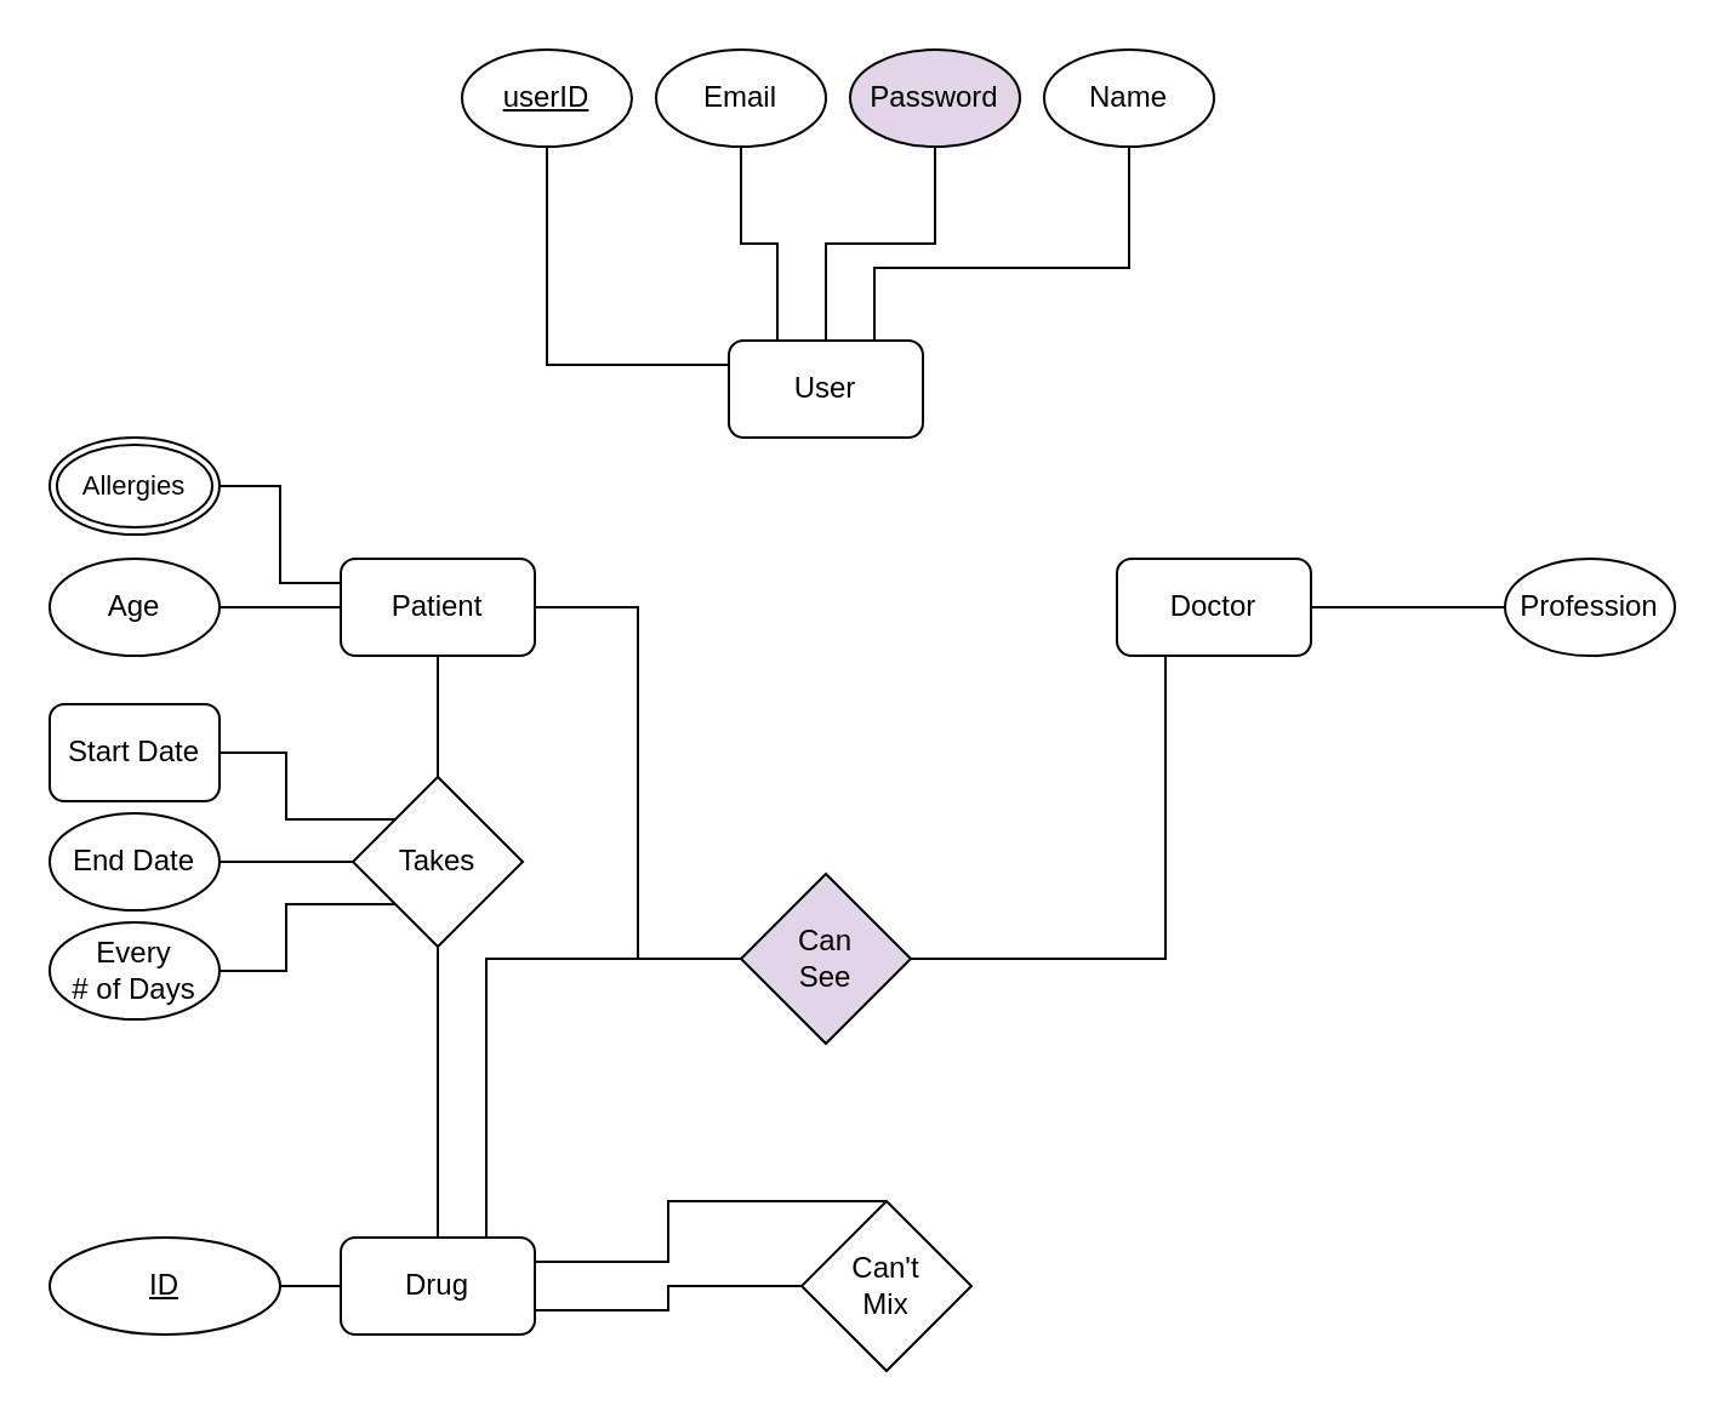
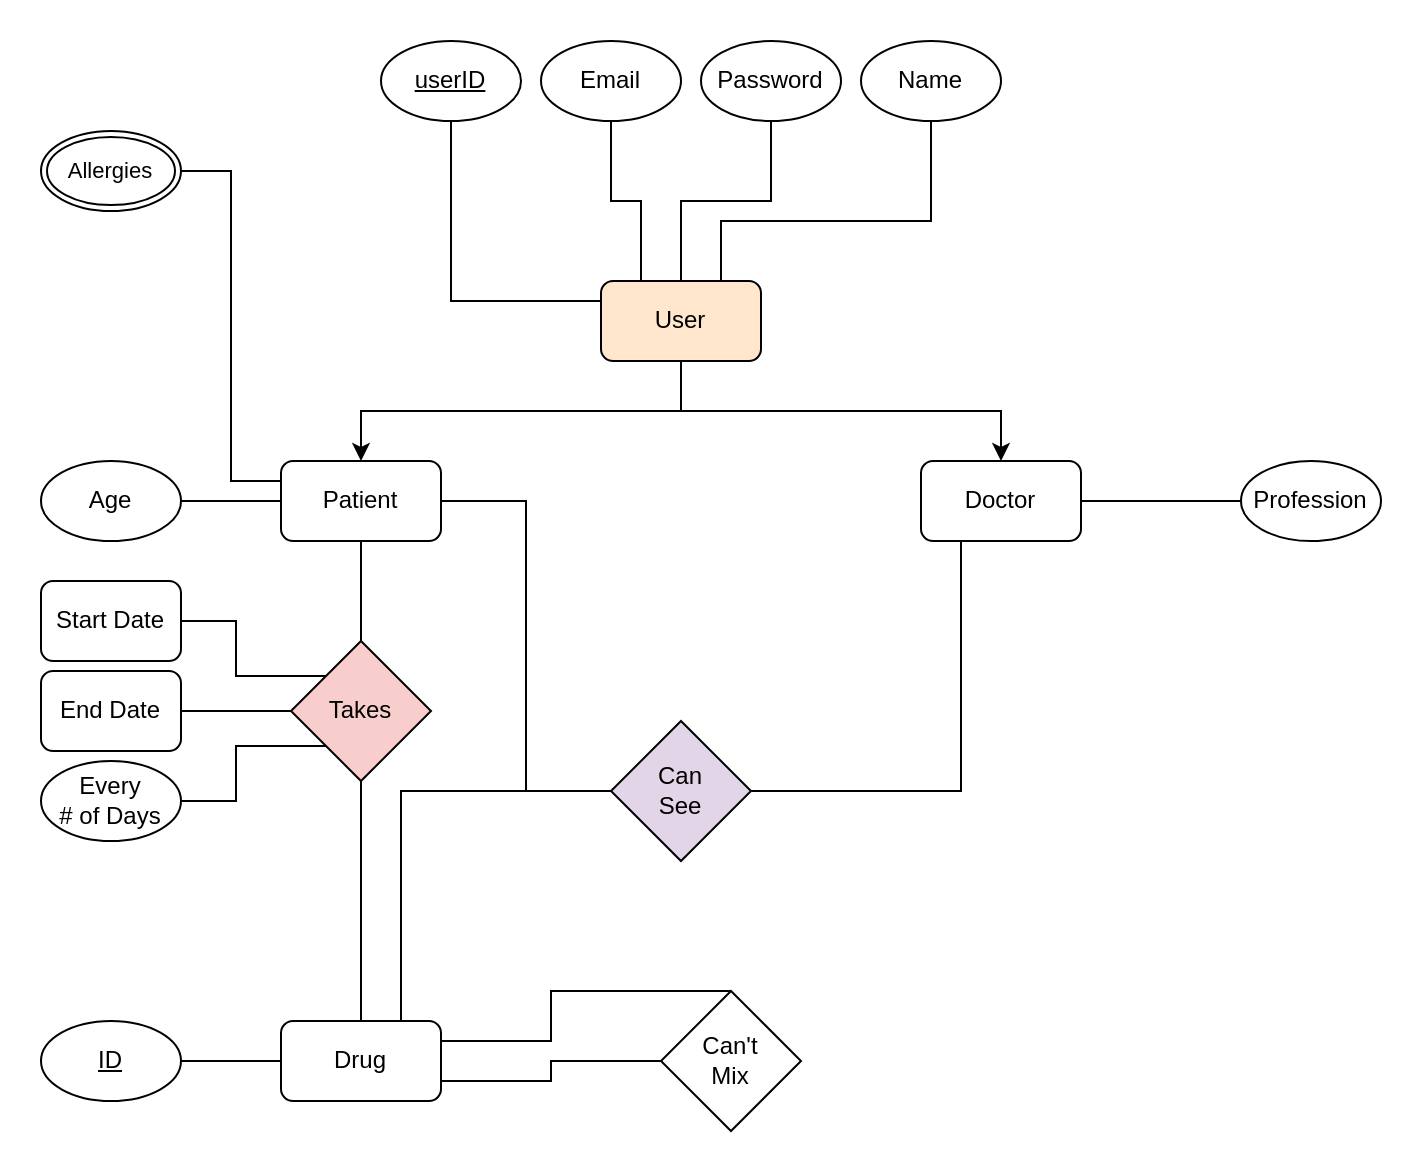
  <mxCell id="0" />
  <mxCell id="1" parent="0" />
- <mxCell id="4" value="User" style="rounded=1;whiteSpace=wrap;html=1;" vertex="1" parent="1"><mxGeometry x="300" y="140" width="80" height="40" as="geometry" /></mxCell>
+ <mxCell id="2" style="edgeStyle=orthogonalEdgeStyle;rounded=0;orthogonalLoop=1;jettySize=auto;html=1;exitX=0.5;exitY=1;exitDx=0;exitDy=0;entryX=0.5;entryY=0;entryDx=0;entryDy=0;" edge="1" parent="1" source="4" target="5"><mxGeometry relative="1" as="geometry" /></mxCell>
+ <mxCell id="3" style="edgeStyle=orthogonalEdgeStyle;rounded=0;orthogonalLoop=1;jettySize=auto;html=1;exitX=0.5;exitY=1;exitDx=0;exitDy=0;entryX=0.5;entryY=0;entryDx=0;entryDy=0;" edge="1" parent="1" source="4" target="7"><mxGeometry relative="1" as="geometry" /></mxCell>
+ <mxCell id="4" value="User" style="rounded=1;whiteSpace=wrap;html=1;fillColor=#ffe6cc;" vertex="1" parent="1"><mxGeometry x="300" y="140" width="80" height="40" as="geometry" /></mxCell>
  <mxCell id="5" value="Patient" style="rounded=1;whiteSpace=wrap;html=1;" vertex="1" parent="1"><mxGeometry x="140" y="230" width="80" height="40" as="geometry" /></mxCell>
  <mxCell id="6" style="edgeStyle=orthogonalEdgeStyle;shape=connector;rounded=0;orthogonalLoop=1;jettySize=auto;html=1;exitX=1;exitY=0.5;exitDx=0;exitDy=0;entryX=0;entryY=0.5;entryDx=0;entryDy=0;strokeColor=default;align=center;verticalAlign=middle;fontFamily=Helvetica;fontSize=11;fontColor=default;labelBackgroundColor=default;startFill=0;endArrow=none;" edge="1" parent="1" source="7" target="35"><mxGeometry relative="1" as="geometry" /></mxCell>
  <mxCell id="7" value="Doctor" style="rounded=1;whiteSpace=wrap;html=1;" vertex="1" parent="1"><mxGeometry x="460" y="230" width="80" height="40" as="geometry" /></mxCell>
  <mxCell id="8" style="edgeStyle=orthogonalEdgeStyle;shape=connector;rounded=0;orthogonalLoop=1;jettySize=auto;html=1;exitX=0.5;exitY=1;exitDx=0;exitDy=0;entryX=0;entryY=0.25;entryDx=0;entryDy=0;strokeColor=default;align=center;verticalAlign=middle;fontFamily=Helvetica;fontSize=11;fontColor=default;labelBackgroundColor=default;startFill=0;endArrow=none;" edge="1" parent="1" source="9" target="4"><mxGeometry relative="1" as="geometry" /></mxCell>
  <mxCell id="9" value="&lt;u&gt;userID&lt;/u&gt;" style="ellipse;whiteSpace=wrap;html=1;" vertex="1" parent="1"><mxGeometry x="190" y="20" width="70" height="40" as="geometry" /></mxCell>
  <mxCell id="10" style="edgeStyle=orthogonalEdgeStyle;shape=connector;rounded=0;orthogonalLoop=1;jettySize=auto;html=1;exitX=0.5;exitY=1;exitDx=0;exitDy=0;entryX=0.25;entryY=0;entryDx=0;entryDy=0;strokeColor=default;align=center;verticalAlign=middle;fontFamily=Helvetica;fontSize=11;fontColor=default;labelBackgroundColor=default;startFill=0;endArrow=none;" edge="1" parent="1" source="11" target="4"><mxGeometry relative="1" as="geometry" /></mxCell>
  <mxCell id="11" value="Email" style="ellipse;whiteSpace=wrap;html=1;" vertex="1" parent="1"><mxGeometry x="270" y="20" width="70" height="40" as="geometry" /></mxCell>
  <mxCell id="12" style="edgeStyle=orthogonalEdgeStyle;shape=connector;rounded=0;orthogonalLoop=1;jettySize=auto;html=1;exitX=0.5;exitY=1;exitDx=0;exitDy=0;entryX=0.5;entryY=0;entryDx=0;entryDy=0;strokeColor=default;align=center;verticalAlign=middle;fontFamily=Helvetica;fontSize=11;fontColor=default;labelBackgroundColor=default;startFill=0;endArrow=none;" edge="1" parent="1" source="13" target="4"><mxGeometry relative="1" as="geometry" /></mxCell>
- <mxCell id="13" value="Password" style="ellipse;whiteSpace=wrap;html=1;fillColor=#e1d5e7;" vertex="1" parent="1"><mxGeometry x="350" y="20" width="70" height="40" as="geometry" /></mxCell>
+ <mxCell id="13" value="Password" style="ellipse;whiteSpace=wrap;html=1;" vertex="1" parent="1"><mxGeometry x="350" y="20" width="70" height="40" as="geometry" /></mxCell>
  <mxCell id="14" style="edgeStyle=orthogonalEdgeStyle;shape=connector;rounded=0;orthogonalLoop=1;jettySize=auto;html=1;exitX=0.5;exitY=1;exitDx=0;exitDy=0;entryX=0.75;entryY=0;entryDx=0;entryDy=0;strokeColor=default;align=center;verticalAlign=middle;fontFamily=Helvetica;fontSize=11;fontColor=default;labelBackgroundColor=default;startFill=0;endArrow=none;" edge="1" parent="1" source="15" target="4"><mxGeometry relative="1" as="geometry"><Array as="points"><mxPoint x="465" y="110" /><mxPoint x="360" y="110" /></Array></mxGeometry></mxCell>
  <mxCell id="15" value="Name" style="ellipse;whiteSpace=wrap;html=1;" vertex="1" parent="1"><mxGeometry x="430" y="20" width="70" height="40" as="geometry" /></mxCell>
  <mxCell id="16" style="edgeStyle=orthogonalEdgeStyle;shape=connector;rounded=0;orthogonalLoop=1;jettySize=auto;html=1;exitX=1;exitY=0.5;exitDx=0;exitDy=0;entryX=0;entryY=0.5;entryDx=0;entryDy=0;strokeColor=default;align=center;verticalAlign=middle;fontFamily=Helvetica;fontSize=11;fontColor=default;labelBackgroundColor=default;startFill=0;endArrow=none;" edge="1" parent="1" source="17" target="5"><mxGeometry relative="1" as="geometry" /></mxCell>
  <mxCell id="17" value="Age" style="ellipse;whiteSpace=wrap;html=1;" vertex="1" parent="1"><mxGeometry x="20" y="230" width="70" height="40" as="geometry" /></mxCell>
  <mxCell id="18" style="edgeStyle=orthogonalEdgeStyle;shape=connector;rounded=0;orthogonalLoop=1;jettySize=auto;html=1;exitX=1;exitY=0.75;exitDx=0;exitDy=0;entryX=0;entryY=0.5;entryDx=0;entryDy=0;strokeColor=default;align=center;verticalAlign=middle;fontFamily=Helvetica;fontSize=11;fontColor=default;labelBackgroundColor=default;startFill=0;endArrow=none;" edge="1" parent="1" source="19" target="39"><mxGeometry relative="1" as="geometry" /></mxCell>
  <mxCell id="19" value="Drug" style="rounded=1;whiteSpace=wrap;html=1;" vertex="1" parent="1"><mxGeometry x="140" y="510" width="80" height="40" as="geometry" /></mxCell>
  <mxCell id="20" style="edgeStyle=orthogonalEdgeStyle;shape=connector;rounded=0;orthogonalLoop=1;jettySize=auto;html=1;exitX=1;exitY=0.5;exitDx=0;exitDy=0;entryX=0;entryY=0.5;entryDx=0;entryDy=0;strokeColor=default;align=center;verticalAlign=middle;fontFamily=Helvetica;fontSize=11;fontColor=default;labelBackgroundColor=default;startFill=0;endArrow=none;" edge="1" parent="1" source="21" target="19"><mxGeometry relative="1" as="geometry" /></mxCell>
- <mxCell id="21" value="&lt;u&gt;ID&lt;/u&gt;" style="ellipse;whiteSpace=wrap;html=1;" vertex="1" parent="1"><mxGeometry x="20" y="510" width="95" height="40" as="geometry" /></mxCell>
+ <mxCell id="21" value="&lt;u&gt;ID&lt;/u&gt;" style="ellipse;whiteSpace=wrap;html=1;" vertex="1" parent="1"><mxGeometry x="20" y="510" width="70" height="40" as="geometry" /></mxCell>
  <mxCell id="22" style="edgeStyle=orthogonalEdgeStyle;rounded=0;orthogonalLoop=1;jettySize=auto;html=1;exitX=0;exitY=0.5;exitDx=0;exitDy=0;entryX=0.75;entryY=0;entryDx=0;entryDy=0;endArrow=none;startFill=0;" edge="1" parent="1" source="25" target="19"><mxGeometry relative="1" as="geometry" /></mxCell>
  <mxCell id="23" style="edgeStyle=orthogonalEdgeStyle;shape=connector;rounded=0;orthogonalLoop=1;jettySize=auto;html=1;exitX=1;exitY=0.5;exitDx=0;exitDy=0;entryX=0.25;entryY=1;entryDx=0;entryDy=0;strokeColor=default;align=center;verticalAlign=middle;fontFamily=Helvetica;fontSize=11;fontColor=default;labelBackgroundColor=default;startFill=0;endArrow=none;" edge="1" parent="1" source="25" target="7"><mxGeometry relative="1" as="geometry" /></mxCell>
  <mxCell id="24" style="edgeStyle=orthogonalEdgeStyle;shape=connector;rounded=0;orthogonalLoop=1;jettySize=auto;html=1;exitX=0;exitY=0.5;exitDx=0;exitDy=0;entryX=1;entryY=0.5;entryDx=0;entryDy=0;strokeColor=default;align=center;verticalAlign=middle;fontFamily=Helvetica;fontSize=11;fontColor=default;labelBackgroundColor=default;startFill=0;endArrow=none;" edge="1" parent="1" source="25" target="5"><mxGeometry relative="1" as="geometry" /></mxCell>
  <mxCell id="25" value="Can&lt;div&gt;See&lt;/div&gt;" style="rhombus;whiteSpace=wrap;html=1;fillColor=#e1d5e7;" vertex="1" parent="1"><mxGeometry x="305" y="360" width="70" height="70" as="geometry" /></mxCell>
  <mxCell id="26" style="edgeStyle=orthogonalEdgeStyle;shape=connector;rounded=0;orthogonalLoop=1;jettySize=auto;html=1;exitX=0.5;exitY=0;exitDx=0;exitDy=0;entryX=0.5;entryY=1;entryDx=0;entryDy=0;strokeColor=default;align=center;verticalAlign=middle;fontFamily=Helvetica;fontSize=11;fontColor=default;labelBackgroundColor=default;startFill=0;endArrow=none;" edge="1" parent="1" source="28" target="5"><mxGeometry relative="1" as="geometry" /></mxCell>
  <mxCell id="27" style="edgeStyle=orthogonalEdgeStyle;shape=connector;rounded=0;orthogonalLoop=1;jettySize=auto;html=1;exitX=0.5;exitY=1;exitDx=0;exitDy=0;entryX=0.5;entryY=0;entryDx=0;entryDy=0;strokeColor=default;align=center;verticalAlign=middle;fontFamily=Helvetica;fontSize=11;fontColor=default;labelBackgroundColor=default;startFill=0;endArrow=none;" edge="1" parent="1" source="28" target="19"><mxGeometry relative="1" as="geometry" /></mxCell>
- <mxCell id="28" value="Takes" style="rhombus;whiteSpace=wrap;html=1;" vertex="1" parent="1"><mxGeometry x="145" y="320" width="70" height="70" as="geometry" /></mxCell>
+ <mxCell id="28" value="Takes" style="rhombus;whiteSpace=wrap;html=1;fillColor=#f8cecc;" vertex="1" parent="1"><mxGeometry x="145" y="320" width="70" height="70" as="geometry" /></mxCell>
  <mxCell id="29" style="edgeStyle=orthogonalEdgeStyle;shape=connector;rounded=0;orthogonalLoop=1;jettySize=auto;html=1;exitX=1;exitY=0.5;exitDx=0;exitDy=0;entryX=0;entryY=0;entryDx=0;entryDy=0;strokeColor=default;align=center;verticalAlign=middle;fontFamily=Helvetica;fontSize=11;fontColor=default;labelBackgroundColor=default;startFill=0;endArrow=none;" edge="1" parent="1" source="30" target="28"><mxGeometry relative="1" as="geometry" /></mxCell>
  <mxCell id="30" value="Start Date" style="whiteSpace=wrap;html=1;rounded=1;" vertex="1" parent="1"><mxGeometry x="20" y="290" width="70" height="40" as="geometry" /></mxCell>
  <mxCell id="31" style="edgeStyle=orthogonalEdgeStyle;shape=connector;rounded=0;orthogonalLoop=1;jettySize=auto;html=1;exitX=1;exitY=0.5;exitDx=0;exitDy=0;entryX=0;entryY=0.5;entryDx=0;entryDy=0;strokeColor=default;align=center;verticalAlign=middle;fontFamily=Helvetica;fontSize=11;fontColor=default;labelBackgroundColor=default;startFill=0;endArrow=none;" edge="1" parent="1" source="32" target="28"><mxGeometry relative="1" as="geometry" /></mxCell>
- <mxCell id="32" value="End Date" style="ellipse;whiteSpace=wrap;html=1;" vertex="1" parent="1"><mxGeometry x="20" y="335" width="70" height="40" as="geometry" /></mxCell>
+ <mxCell id="32" value="End Date" style="whiteSpace=wrap;html=1;rounded=1;" vertex="1" parent="1"><mxGeometry x="20" y="335" width="70" height="40" as="geometry" /></mxCell>
  <mxCell id="33" style="edgeStyle=orthogonalEdgeStyle;shape=connector;rounded=0;orthogonalLoop=1;jettySize=auto;html=1;exitX=1;exitY=0.5;exitDx=0;exitDy=0;entryX=0;entryY=1;entryDx=0;entryDy=0;strokeColor=default;align=center;verticalAlign=middle;fontFamily=Helvetica;fontSize=11;fontColor=default;labelBackgroundColor=default;startFill=0;endArrow=none;" edge="1" parent="1" source="34" target="28"><mxGeometry relative="1" as="geometry" /></mxCell>
  <mxCell id="34" value="Every&lt;br&gt;# of Days" style="ellipse;whiteSpace=wrap;html=1;" vertex="1" parent="1"><mxGeometry x="20" y="380" width="70" height="40" as="geometry" /></mxCell>
  <mxCell id="35" value="Profession" style="ellipse;whiteSpace=wrap;html=1;" vertex="1" parent="1"><mxGeometry x="620" y="230" width="70" height="40" as="geometry" /></mxCell>
  <mxCell id="36" style="edgeStyle=orthogonalEdgeStyle;shape=connector;rounded=0;orthogonalLoop=1;jettySize=auto;html=1;exitX=1;exitY=0.5;exitDx=0;exitDy=0;entryX=0;entryY=0.25;entryDx=0;entryDy=0;strokeColor=default;align=center;verticalAlign=middle;fontFamily=Helvetica;fontSize=11;fontColor=default;labelBackgroundColor=default;startFill=0;endArrow=none;" edge="1" parent="1" source="37" target="5"><mxGeometry relative="1" as="geometry" /></mxCell>
- <mxCell id="37" value="Allergies" style="ellipse;shape=doubleEllipse;margin=3;whiteSpace=wrap;html=1;align=center;fontFamily=Helvetica;fontSize=11;fontColor=default;labelBackgroundColor=default;" vertex="1" parent="1"><mxGeometry x="20" y="180" width="70" height="40" as="geometry" /></mxCell>
+ <mxCell id="37" value="Allergies" style="ellipse;shape=doubleEllipse;margin=3;whiteSpace=wrap;html=1;align=center;fontFamily=Helvetica;fontSize=11;fontColor=default;labelBackgroundColor=default;" vertex="1" parent="1"><mxGeometry x="20" y="65" width="70" height="40" as="geometry" /></mxCell>
  <mxCell id="38" style="edgeStyle=orthogonalEdgeStyle;shape=connector;rounded=0;orthogonalLoop=1;jettySize=auto;html=1;exitX=0.5;exitY=0;exitDx=0;exitDy=0;entryX=1;entryY=0.25;entryDx=0;entryDy=0;strokeColor=default;align=center;verticalAlign=middle;fontFamily=Helvetica;fontSize=11;fontColor=default;labelBackgroundColor=default;startFill=0;endArrow=none;" edge="1" parent="1" source="39" target="19"><mxGeometry relative="1" as="geometry"><Array as="points"><mxPoint x="275" y="495" /><mxPoint x="275" y="520" /></Array></mxGeometry></mxCell>
  <mxCell id="39" value="Can't&lt;div&gt;Mix&lt;/div&gt;" style="rhombus;whiteSpace=wrap;html=1;" vertex="1" parent="1"><mxGeometry x="330" y="495" width="70" height="70" as="geometry" /></mxCell>
